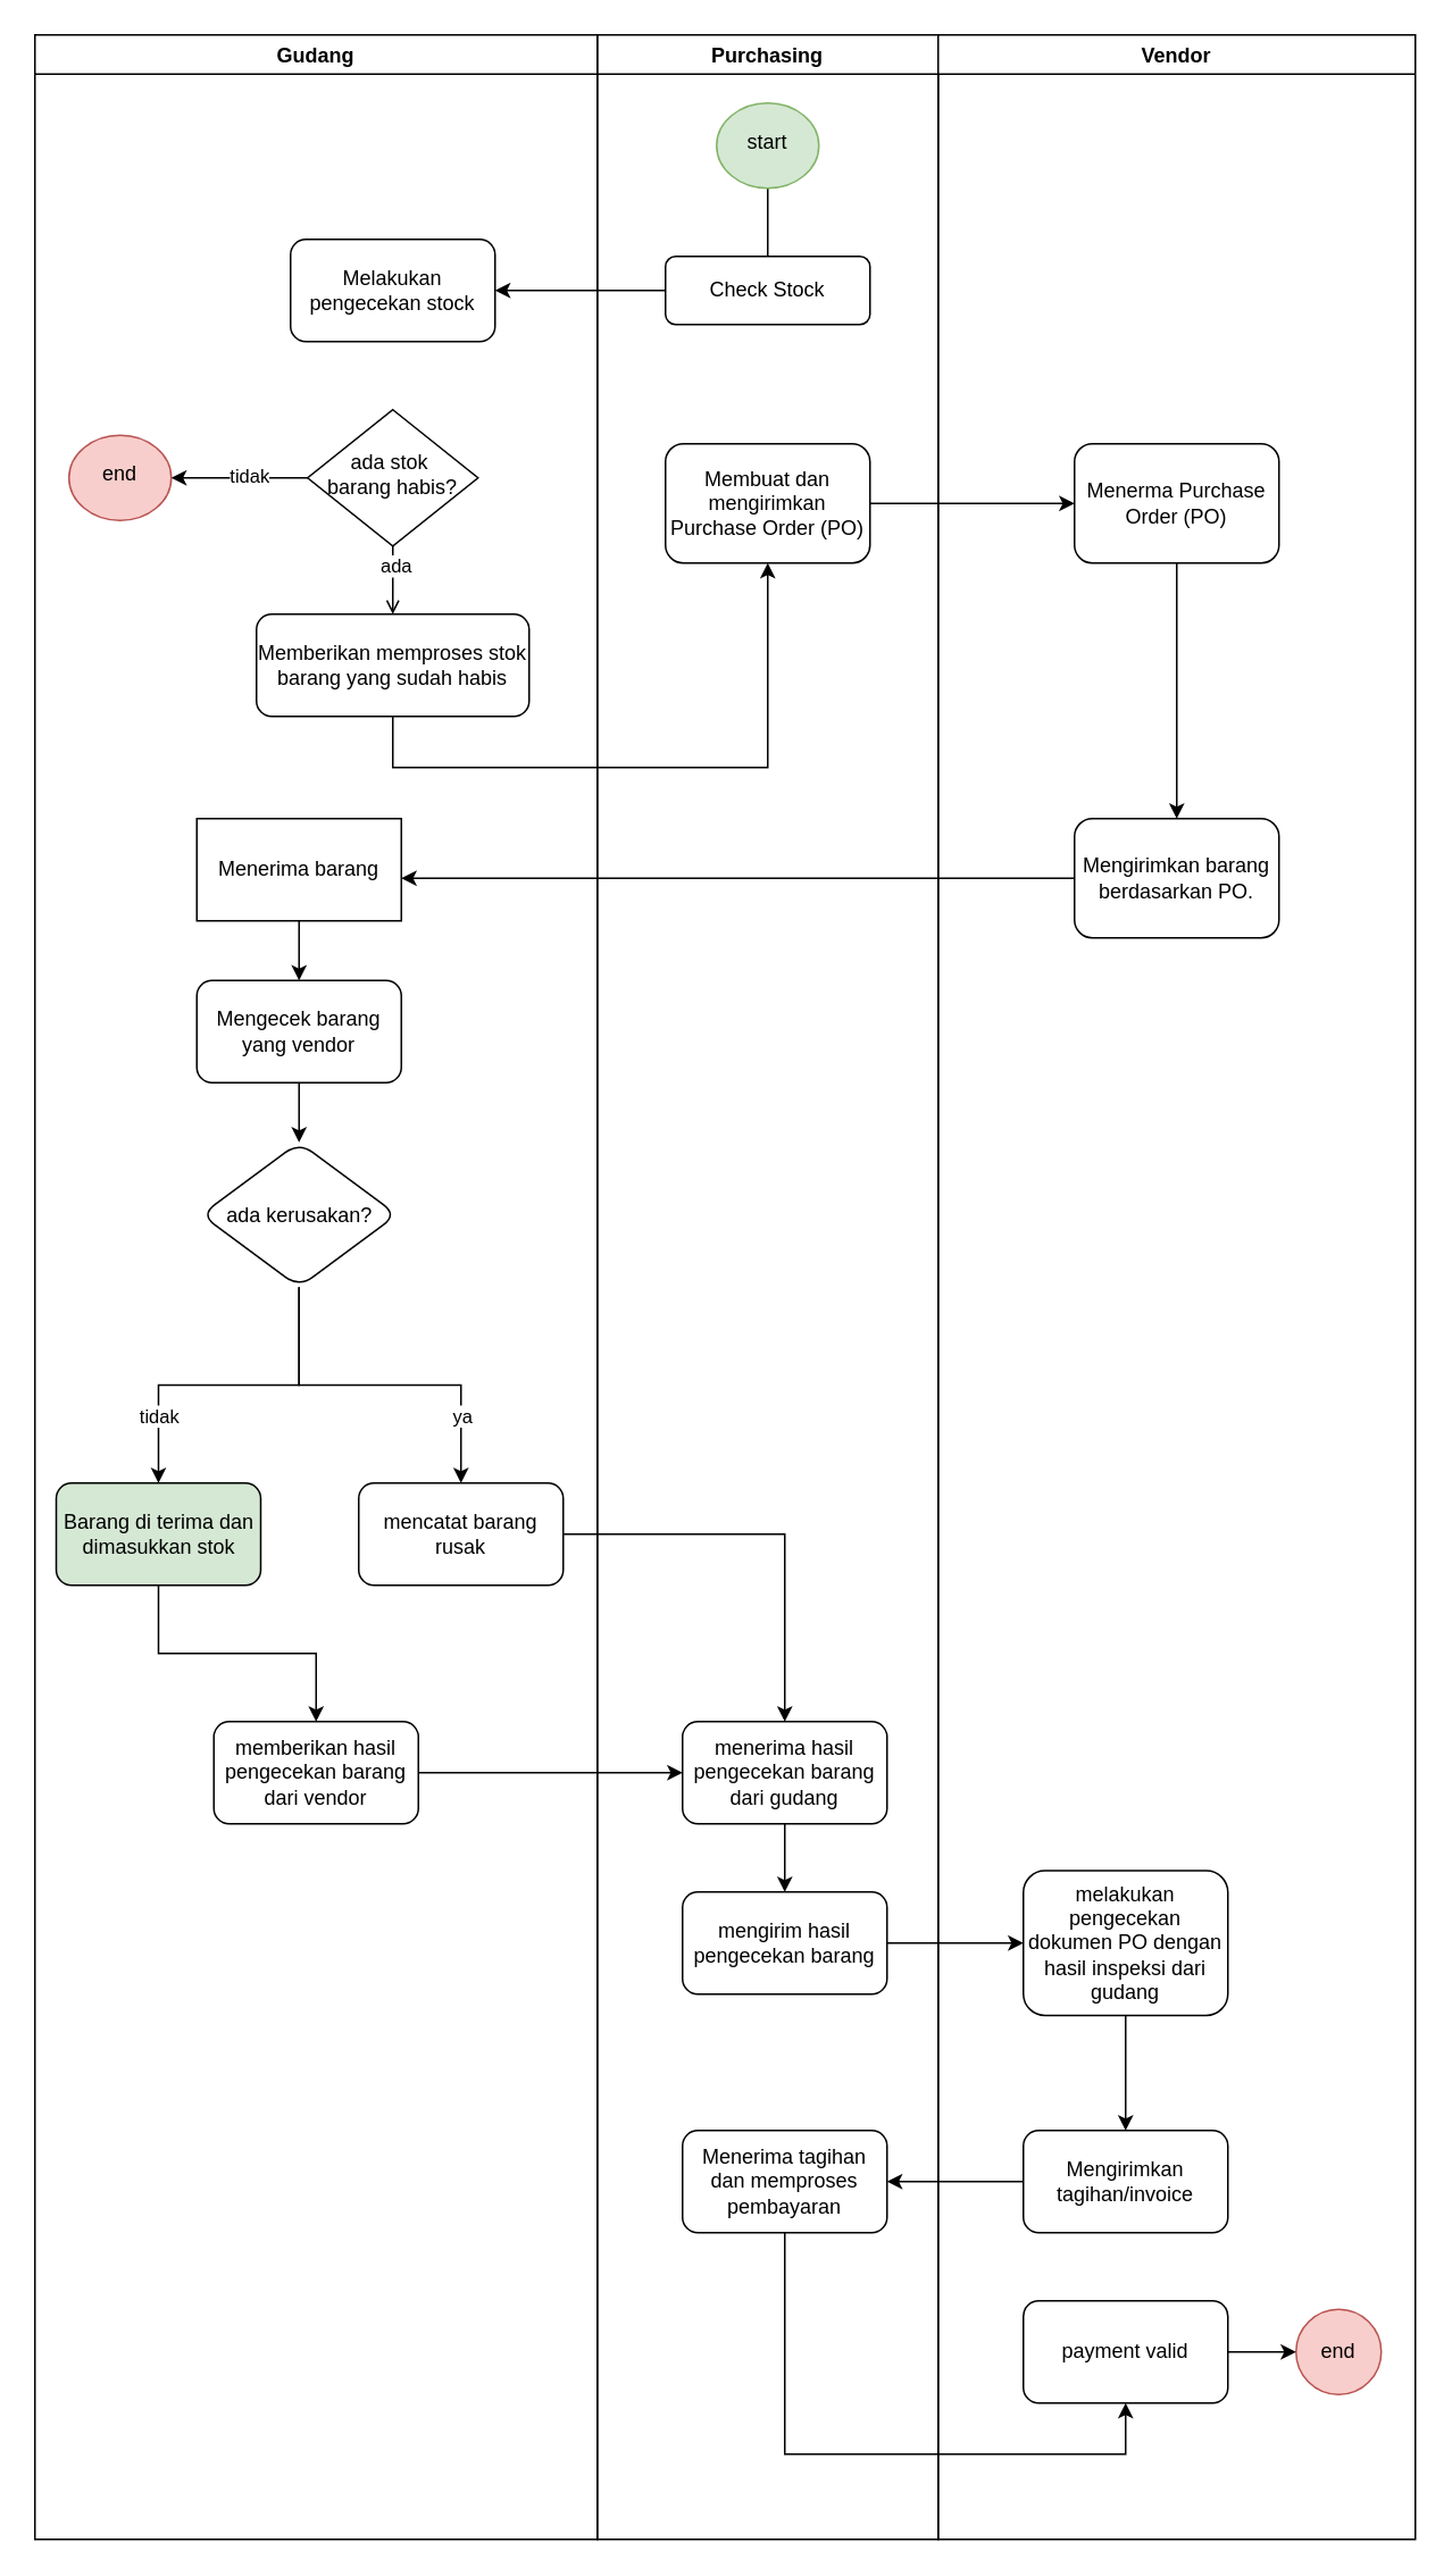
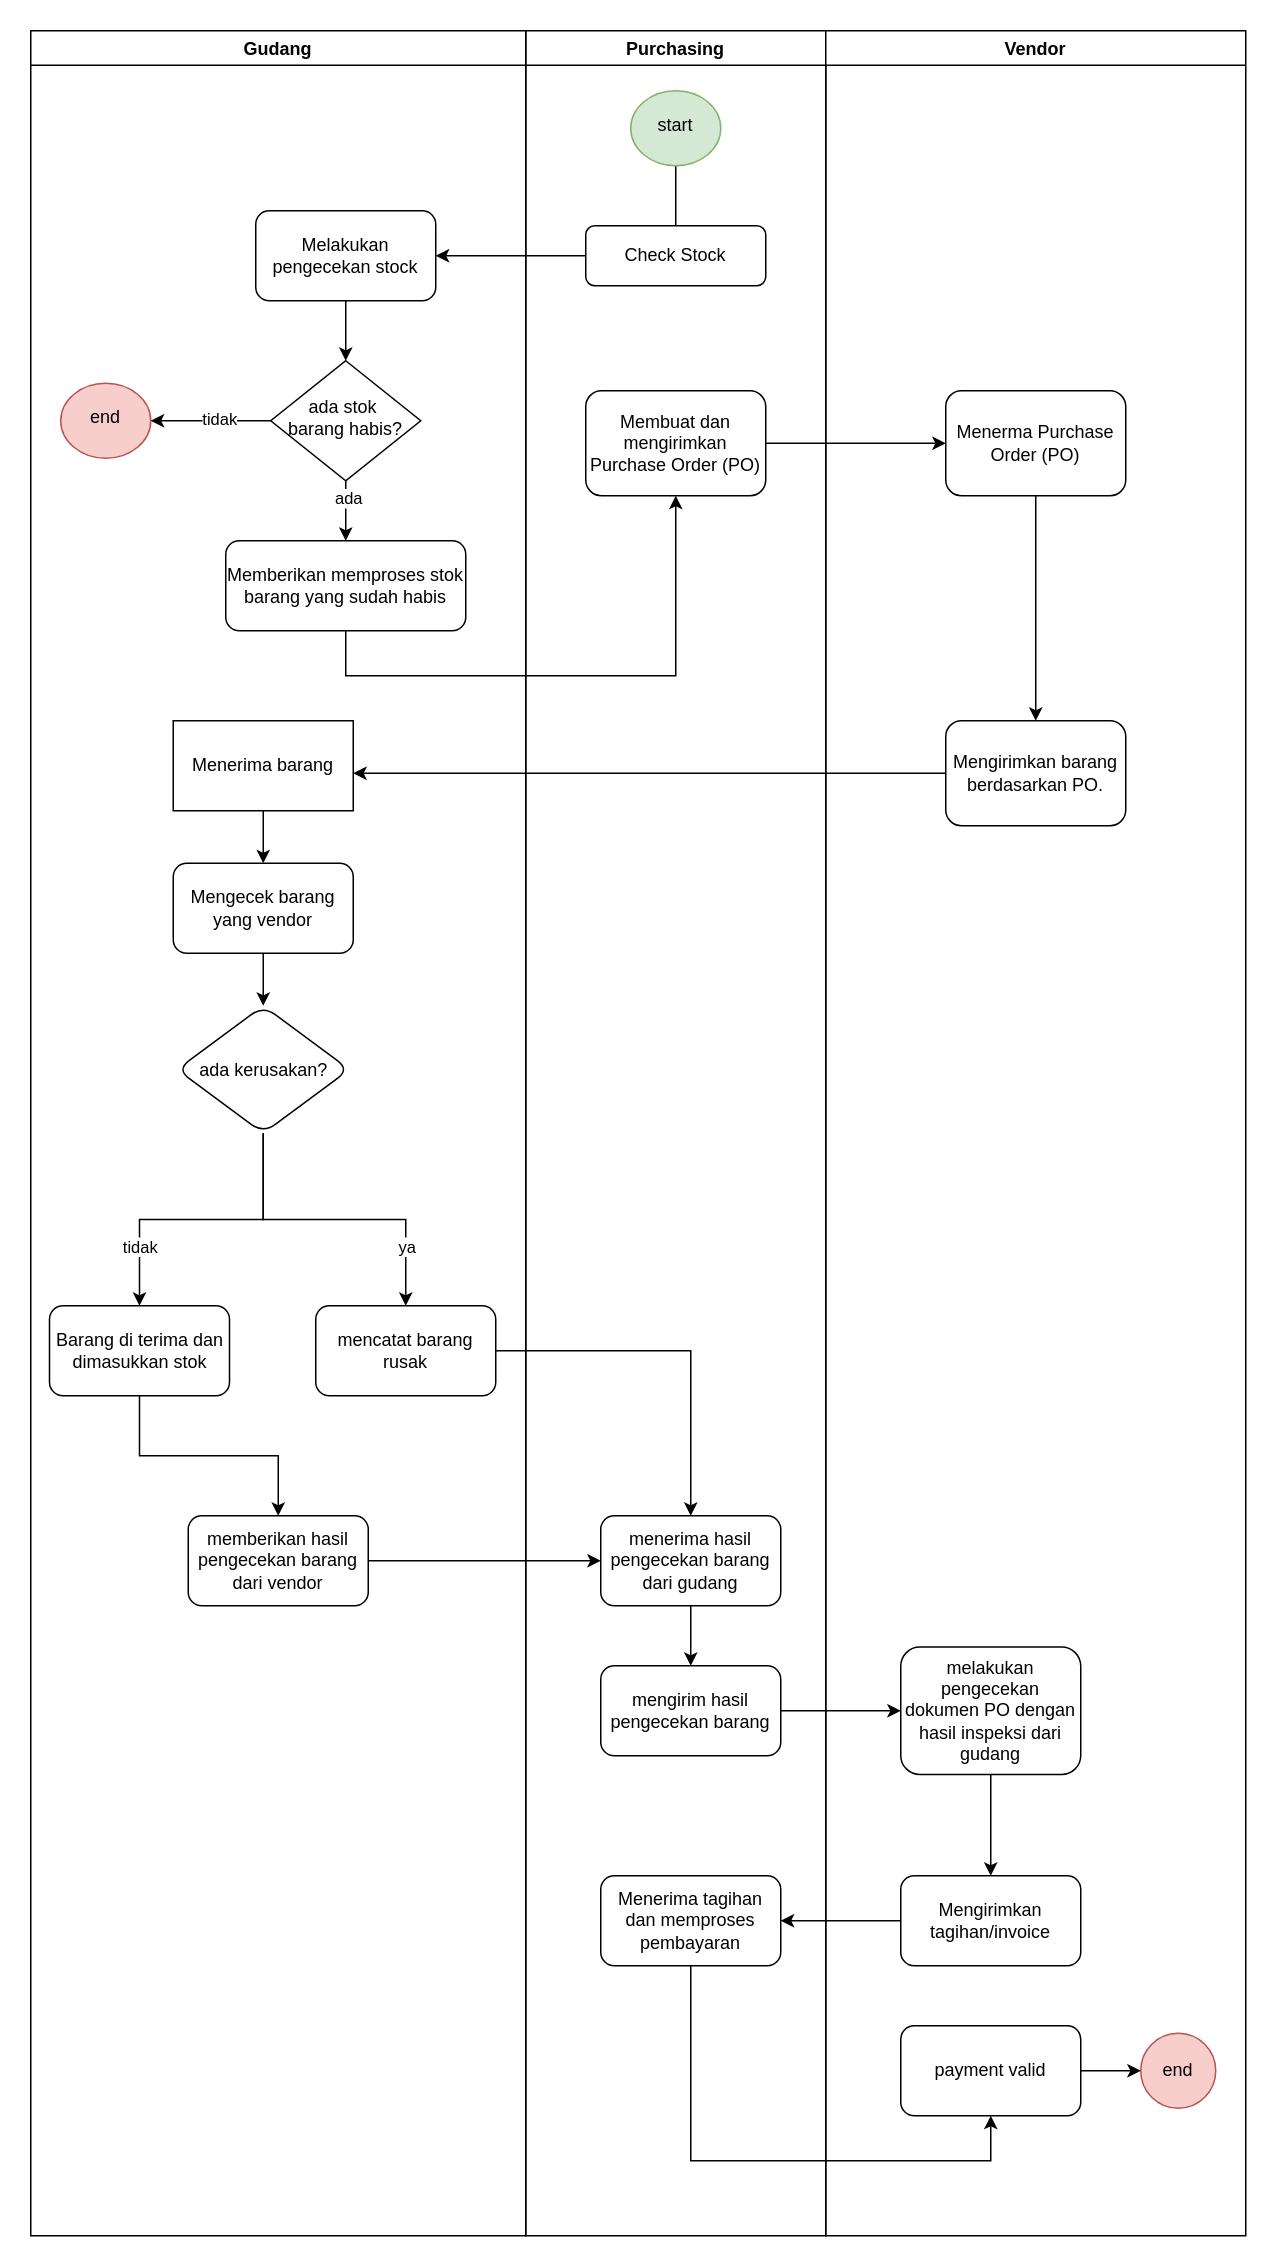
  <mxCell id="0" />
  <mxCell id="1" parent="0" />
  <mxCell id="2" value="Purchasing " style="swimlane;" vertex="1" parent="1"><mxGeometry x="350" y="20" width="200" height="1470" as="geometry" /></mxCell>
  <mxCell id="3" value="Check Stock" style="rounded=1;whiteSpace=wrap;html=1;fontSize=12;glass=0;strokeWidth=1;shadow=0;" vertex="1" parent="2"><mxGeometry x="40" y="130" width="120" height="40" as="geometry" /></mxCell>
  <mxCell id="4" value="Membuat dan mengirimkan Purchase Order (PO)" style="rounded=1;whiteSpace=wrap;html=1;fontSize=12;glass=0;strokeWidth=1;shadow=0;" vertex="1" parent="2"><mxGeometry x="40" y="240" width="120" height="70" as="geometry" /></mxCell>
  <mxCell id="5" value="menerima hasil pengecekan barang dari gudang" style="whiteSpace=wrap;html=1;rounded=1;glass=0;strokeWidth=1;shadow=0;" vertex="1" parent="2"><mxGeometry x="50" y="990" width="120" height="60" as="geometry" /></mxCell>
  <mxCell id="6" value="mengirim hasil pengecekan barang" style="whiteSpace=wrap;html=1;rounded=1;glass=0;strokeWidth=1;shadow=0;" vertex="1" parent="2"><mxGeometry x="50" y="1090" width="120" height="60" as="geometry" /></mxCell>
  <mxCell id="7" value="" style="edgeStyle=orthogonalEdgeStyle;rounded=0;orthogonalLoop=1;jettySize=auto;html=1;" edge="1" parent="2" source="5" target="6"><mxGeometry relative="1" as="geometry" /></mxCell>
  <mxCell id="8" value="Menerima tagihan dan memproses pembayaran" style="whiteSpace=wrap;html=1;rounded=1;glass=0;strokeWidth=1;shadow=0;" vertex="1" parent="2"><mxGeometry x="50" y="1230" width="120" height="60" as="geometry" /></mxCell>
  <mxCell id="9" style="edgeStyle=orthogonalEdgeStyle;rounded=0;orthogonalLoop=1;jettySize=auto;html=1;endArrow=none;" edge="1" parent="2" source="10" target="3"><mxGeometry relative="1" as="geometry" /></mxCell>
  <mxCell id="10" value="start" style="ellipse;whiteSpace=wrap;html=1;shadow=0;strokeWidth=1;spacing=6;spacingTop=-4;fillColor=#d5e8d4;strokeColor=#82b366;" vertex="1" parent="2"><mxGeometry x="70" y="40" width="60" height="50" as="geometry" /></mxCell>
  <mxCell id="11" value="Vendor    " style="swimlane;" vertex="1" parent="1"><mxGeometry x="550" y="20" width="280" height="1470" as="geometry" /></mxCell>
  <mxCell id="12" style="edgeStyle=orthogonalEdgeStyle;rounded=0;orthogonalLoop=1;jettySize=auto;html=1;" edge="1" parent="11" source="13" target="14"><mxGeometry relative="1" as="geometry" /></mxCell>
  <mxCell id="13" value="Menerma Purchase Order (PO)" style="rounded=1;whiteSpace=wrap;html=1;fontSize=12;glass=0;strokeWidth=1;shadow=0;" vertex="1" parent="11"><mxGeometry x="80" y="240" width="120" height="70" as="geometry" /></mxCell>
  <mxCell id="14" value="Mengirimkan barang berdasarkan PO." style="rounded=1;whiteSpace=wrap;html=1;fontSize=12;glass=0;strokeWidth=1;shadow=0;" vertex="1" parent="11"><mxGeometry x="80" y="460" width="120" height="70" as="geometry" /></mxCell>
  <mxCell id="15" value="" style="edgeStyle=orthogonalEdgeStyle;rounded=0;orthogonalLoop=1;jettySize=auto;html=1;" edge="1" parent="11" source="16" target="17"><mxGeometry relative="1" as="geometry" /></mxCell>
  <mxCell id="16" value="melakukan pengecekan dokumen PO dengan hasil inspeksi dari gudang" style="whiteSpace=wrap;html=1;rounded=1;glass=0;strokeWidth=1;shadow=0;" vertex="1" parent="11"><mxGeometry x="50" y="1077.5" width="120" height="85" as="geometry" /></mxCell>
  <mxCell id="17" value="Mengirimkan tagihan/invoice" style="whiteSpace=wrap;html=1;rounded=1;glass=0;strokeWidth=1;shadow=0;" vertex="1" parent="11"><mxGeometry x="50" y="1230" width="120" height="60" as="geometry" /></mxCell>
  <mxCell id="18" value="payment valid" style="whiteSpace=wrap;html=1;rounded=1;glass=0;strokeWidth=1;shadow=0;" vertex="1" parent="11"><mxGeometry x="50" y="1330" width="120" height="60" as="geometry" /></mxCell>
  <mxCell id="19" value="end" style="ellipse;whiteSpace=wrap;html=1;rounded=1;glass=0;strokeWidth=1;shadow=0;fillColor=#f8cecc;strokeColor=#b85450;" vertex="1" parent="11"><mxGeometry x="210" y="1335" width="50" height="50" as="geometry" /></mxCell>
  <mxCell id="20" value="" style="edgeStyle=orthogonalEdgeStyle;rounded=0;orthogonalLoop=1;jettySize=auto;html=1;" edge="1" parent="11" source="18" target="19"><mxGeometry relative="1" as="geometry" /></mxCell>
  <mxCell id="21" value="Gudang" style="swimlane;" vertex="1" parent="1"><mxGeometry x="20" y="20" width="330" height="1470" as="geometry" /></mxCell>
+ <mxCell id="22" style="edgeStyle=orthogonalEdgeStyle;rounded=0;orthogonalLoop=1;jettySize=auto;html=1;" edge="1" parent="21" source="23" target="27"><mxGeometry relative="1" as="geometry" /></mxCell>
  <mxCell id="23" value="Melakukan pengecekan stock" style="rounded=1;whiteSpace=wrap;html=1;fontSize=12;glass=0;strokeWidth=1;shadow=0;" vertex="1" parent="21"><mxGeometry x="150" y="120" width="120" height="60" as="geometry" /></mxCell>
  <mxCell id="24" value="Memberikan memproses stok barang yang sudah habis" style="rounded=1;whiteSpace=wrap;html=1;fontSize=12;glass=0;strokeWidth=1;shadow=0;" vertex="1" parent="21"><mxGeometry x="130" y="340" width="160" height="60" as="geometry" /></mxCell>
- <mxCell id="25" style="edgeStyle=orthogonalEdgeStyle;rounded=0;orthogonalLoop=1;jettySize=auto;html=1;endArrow=open;" edge="1" parent="21" source="27" target="24"><mxGeometry relative="1" as="geometry" /></mxCell>
+ <mxCell id="25" style="edgeStyle=orthogonalEdgeStyle;rounded=0;orthogonalLoop=1;jettySize=auto;html=1;" edge="1" parent="21" source="27" target="24"><mxGeometry relative="1" as="geometry" /></mxCell>
  <mxCell id="26" value="ada" style="edgeLabel;html=1;align=center;verticalAlign=middle;resizable=0;points=[];" vertex="1" connectable="0" parent="25"><mxGeometry x="-0.445" y="1" relative="1" as="geometry"><mxPoint as="offset" /></mxGeometry></mxCell>
  <mxCell id="27" value="ada stok&amp;nbsp;&lt;div&gt;barang habis?&lt;/div&gt;" style="rhombus;whiteSpace=wrap;html=1;shadow=0;fontFamily=Helvetica;fontSize=12;align=center;strokeWidth=1;spacing=6;spacingTop=-4;" vertex="1" parent="21"><mxGeometry x="160" y="220" width="100" height="80" as="geometry" /></mxCell>
  <mxCell id="28" value="end" style="ellipse;whiteSpace=wrap;html=1;shadow=0;strokeWidth=1;spacing=6;spacingTop=-4;fillColor=#f8cecc;strokeColor=#b85450;" vertex="1" parent="21"><mxGeometry x="20" y="235" width="60" height="50" as="geometry" /></mxCell>
  <mxCell id="29" value="" style="edgeStyle=orthogonalEdgeStyle;rounded=0;orthogonalLoop=1;jettySize=auto;html=1;" edge="1" parent="21" source="27" target="28"><mxGeometry relative="1" as="geometry" /></mxCell>
  <mxCell id="30" value="no" style="edgeLabel;html=1;align=center;verticalAlign=middle;resizable=0;points=[];" vertex="1" connectable="0" parent="29"><mxGeometry x="-0.219" y="-1" relative="1" as="geometry"><mxPoint as="offset" /></mxGeometry></mxCell>
  <mxCell id="31" value="tidak" style="edgeLabel;html=1;align=center;verticalAlign=middle;resizable=0;points=[];" vertex="1" connectable="0" parent="29"><mxGeometry x="-0.124" y="-2" relative="1" as="geometry"><mxPoint as="offset" /></mxGeometry></mxCell>
  <mxCell id="32" value="" style="edgeStyle=orthogonalEdgeStyle;rounded=0;orthogonalLoop=1;jettySize=auto;html=1;" edge="1" parent="21" source="33" target="35"><mxGeometry relative="1" as="geometry" /></mxCell>
  <mxCell id="33" value="Menerima barang" style="whiteSpace=wrap;html=1;glass=0;strokeWidth=1;shadow=0;rounded=0;" vertex="1" parent="21"><mxGeometry x="95" y="460" width="120" height="60" as="geometry" /></mxCell>
  <mxCell id="34" value="" style="edgeStyle=orthogonalEdgeStyle;rounded=0;orthogonalLoop=1;jettySize=auto;html=1;" edge="1" parent="21" source="35" target="38"><mxGeometry relative="1" as="geometry"><Array as="points"><mxPoint x="155" y="710" /><mxPoint x="155" y="710" /></Array></mxGeometry></mxCell>
  <mxCell id="35" value="Mengecek barang yang vendor" style="whiteSpace=wrap;html=1;rounded=1;glass=0;strokeWidth=1;shadow=0;" vertex="1" parent="21"><mxGeometry x="95" y="555" width="120" height="60" as="geometry" /></mxCell>
  <mxCell id="36" value="" style="edgeStyle=orthogonalEdgeStyle;rounded=0;orthogonalLoop=1;jettySize=auto;html=1;" edge="1" parent="21" source="38" target="43"><mxGeometry relative="1" as="geometry" /></mxCell>
  <mxCell id="37" value="tidak" style="edgeLabel;html=1;align=center;verticalAlign=middle;resizable=0;points=[];" vertex="1" connectable="0" parent="36"><mxGeometry x="-0.413" relative="1" as="geometry"><mxPoint x="-82" y="18" as="offset" /></mxGeometry></mxCell>
  <mxCell id="38" value="ada kerusakan?" style="rhombus;whiteSpace=wrap;html=1;rounded=1;glass=0;strokeWidth=1;shadow=0;" vertex="1" parent="21"><mxGeometry x="97.5" y="650" width="115" height="85" as="geometry" /></mxCell>
  <mxCell id="39" value="mencatat barang rusak" style="whiteSpace=wrap;html=1;rounded=1;glass=0;strokeWidth=1;shadow=0;" vertex="1" parent="21"><mxGeometry x="190" y="850" width="120" height="60" as="geometry" /></mxCell>
  <mxCell id="40" value="" style="edgeStyle=orthogonalEdgeStyle;rounded=0;orthogonalLoop=1;jettySize=auto;html=1;" edge="1" parent="21" source="38" target="39"><mxGeometry relative="1" as="geometry" /></mxCell>
  <mxCell id="41" value="ya" style="edgeLabel;html=1;align=center;verticalAlign=middle;resizable=0;points=[];" vertex="1" connectable="0" parent="40"><mxGeometry x="-0.783" y="2" relative="1" as="geometry"><mxPoint x="93" y="52" as="offset" /></mxGeometry></mxCell>
  <mxCell id="42" style="edgeStyle=orthogonalEdgeStyle;rounded=0;orthogonalLoop=1;jettySize=auto;html=1;" edge="1" parent="21" source="43" target="44"><mxGeometry relative="1" as="geometry" /></mxCell>
- <mxCell id="43" value="Barang di terima dan dimasukkan stok" style="whiteSpace=wrap;html=1;rounded=1;glass=0;strokeWidth=1;shadow=0;fillColor=#d5e8d4;" vertex="1" parent="21"><mxGeometry x="12.5" y="850" width="120" height="60" as="geometry" /></mxCell>
+ <mxCell id="43" value="Barang di terima dan dimasukkan stok" style="whiteSpace=wrap;html=1;rounded=1;glass=0;strokeWidth=1;shadow=0;" vertex="1" parent="21"><mxGeometry x="12.5" y="850" width="120" height="60" as="geometry" /></mxCell>
  <mxCell id="44" value="memberikan hasil pengecekan barang dari vendor" style="whiteSpace=wrap;html=1;rounded=1;glass=0;strokeWidth=1;shadow=0;" vertex="1" parent="21"><mxGeometry x="105" y="990" width="120" height="60" as="geometry" /></mxCell>
  <mxCell id="45" value="" style="edgeStyle=orthogonalEdgeStyle;rounded=0;orthogonalLoop=1;jettySize=auto;html=1;" edge="1" parent="21" source="39" target="5"><mxGeometry relative="1" as="geometry" /></mxCell>
  <mxCell id="46" style="edgeStyle=orthogonalEdgeStyle;rounded=0;orthogonalLoop=1;jettySize=auto;html=1;entryX=0.5;entryY=1;entryDx=0;entryDy=0;" edge="1" parent="1" source="24" target="4"><mxGeometry relative="1" as="geometry"><Array as="points"><mxPoint x="450" y="450" /></Array></mxGeometry></mxCell>
  <mxCell id="47" value="" style="edgeStyle=orthogonalEdgeStyle;rounded=0;orthogonalLoop=1;jettySize=auto;html=1;" edge="1" parent="1" source="14" target="33"><mxGeometry relative="1" as="geometry"><Array as="points"><mxPoint x="420" y="515" /><mxPoint x="420" y="515" /></Array></mxGeometry></mxCell>
  <mxCell id="48" value="" style="edgeStyle=orthogonalEdgeStyle;rounded=0;orthogonalLoop=1;jettySize=auto;html=1;" edge="1" parent="1" source="44" target="5"><mxGeometry relative="1" as="geometry" /></mxCell>
  <mxCell id="49" value="" style="edgeStyle=orthogonalEdgeStyle;rounded=0;orthogonalLoop=1;jettySize=auto;html=1;" edge="1" parent="1" source="6" target="16"><mxGeometry relative="1" as="geometry" /></mxCell>
  <mxCell id="50" value="" style="edgeStyle=orthogonalEdgeStyle;rounded=0;orthogonalLoop=1;jettySize=auto;html=1;" edge="1" parent="1" source="17" target="8"><mxGeometry relative="1" as="geometry" /></mxCell>
  <mxCell id="51" value="" style="edgeStyle=orthogonalEdgeStyle;rounded=0;orthogonalLoop=1;jettySize=auto;html=1;" edge="1" parent="1" source="8" target="18"><mxGeometry relative="1" as="geometry"><Array as="points"><mxPoint x="460" y="1440" /></Array></mxGeometry></mxCell>
  <mxCell id="52" style="edgeStyle=orthogonalEdgeStyle;rounded=0;orthogonalLoop=1;jettySize=auto;html=1;" edge="1" parent="1" source="3" target="23"><mxGeometry relative="1" as="geometry" /></mxCell>
  <mxCell id="53" style="edgeStyle=orthogonalEdgeStyle;rounded=0;orthogonalLoop=1;jettySize=auto;html=1;" edge="1" parent="1" source="4" target="13"><mxGeometry relative="1" as="geometry" /></mxCell>
